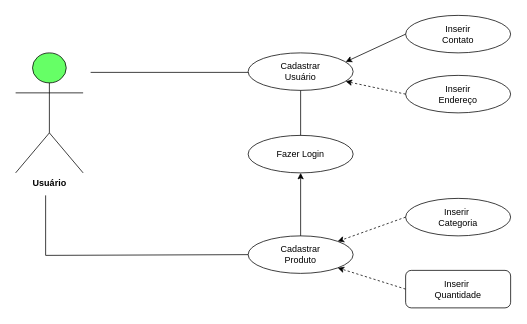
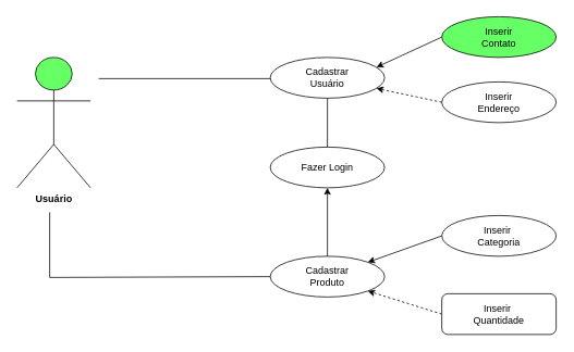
  <mxCell id="0" />
  <mxCell id="1" parent="0" />
  <mxCell id="2" value="&lt;b&gt;Usuário&lt;/b&gt;" style="shape=umlActor;verticalLabelPosition=bottom;verticalAlign=top;html=1;outlineConnect=0;fillColor=#66FF66;" vertex="1" parent="1"><mxGeometry x="20" y="70" width="90" height="160" as="geometry" /></mxCell>
  <mxCell id="3" value="" style="endArrow=none;html=1;" edge="1" parent="1"><mxGeometry width="50" height="50" relative="1" as="geometry"><mxPoint x="120" y="96" as="sourcePoint" /><mxPoint x="350" y="96" as="targetPoint" /></mxGeometry></mxCell>
  <mxCell id="4" value="Cadastrar&lt;br&gt;Usuário" style="ellipse;whiteSpace=wrap;html=1;align=center;" vertex="1" parent="1"><mxGeometry x="330" y="70" width="140" height="50" as="geometry" /></mxCell>
  <mxCell id="5" value="" style="endArrow=none;html=1;entryX=0.5;entryY=1;entryDx=0;entryDy=0;" edge="1" parent="1" target="4"><mxGeometry width="50" height="50" relative="1" as="geometry"><mxPoint x="400" y="220" as="sourcePoint" /><mxPoint x="420" y="140" as="targetPoint" /></mxGeometry></mxCell>
  <mxCell id="6" value="Fazer Login" style="ellipse;whiteSpace=wrap;html=1;align=center;" vertex="1" parent="1"><mxGeometry x="330" y="180" width="140" height="50" as="geometry" /></mxCell>
  <mxCell id="7" style="edgeStyle=orthogonalEdgeStyle;rounded=0;orthogonalLoop=1;jettySize=auto;html=1;entryX=0.5;entryY=1;entryDx=0;entryDy=0;" edge="1" parent="1" source="8" target="6"><mxGeometry relative="1" as="geometry" /></mxCell>
  <mxCell id="8" value="Cadastrar&lt;br&gt;Produto" style="ellipse;whiteSpace=wrap;html=1;align=center;" vertex="1" parent="1"><mxGeometry x="330" y="314" width="140" height="50" as="geometry" /></mxCell>
  <mxCell id="9" value="" style="endArrow=none;html=1;" edge="1" parent="1"><mxGeometry width="50" height="50" relative="1" as="geometry"><mxPoint x="60" y="340" as="sourcePoint" /><mxPoint x="60" y="260" as="targetPoint" /></mxGeometry></mxCell>
  <mxCell id="10" value="" style="endArrow=none;html=1;entryX=0;entryY=0.5;entryDx=0;entryDy=0;" edge="1" parent="1" target="8"><mxGeometry width="50" height="50" relative="1" as="geometry"><mxPoint x="60" y="340" as="sourcePoint" /><mxPoint x="180" y="330" as="targetPoint" /></mxGeometry></mxCell>
- <mxCell id="11" value="Inserir &lt;br&gt;Contato" style="ellipse;whiteSpace=wrap;html=1;align=center;" vertex="1" parent="1"><mxGeometry x="540" y="20" width="140" height="50" as="geometry" /></mxCell>
+ <mxCell id="11" value="Inserir &lt;br&gt;Contato" style="ellipse;whiteSpace=wrap;html=1;align=center;fillColor=#66ff66;" vertex="1" parent="1"><mxGeometry x="540" y="20" width="140" height="50" as="geometry" /></mxCell>
  <mxCell id="12" value="Inserir&lt;br&gt;Endereço" style="ellipse;whiteSpace=wrap;html=1;align=center;" vertex="1" parent="1"><mxGeometry x="540" y="100" width="140" height="50" as="geometry" /></mxCell>
  <mxCell id="13" value="" style="endArrow=classic;html=1;exitX=0;exitY=0.5;exitDx=0;exitDy=0;entryX=0.929;entryY=0.24;entryDx=0;entryDy=0;entryPerimeter=0;" edge="1" parent="1" source="11" target="4"><mxGeometry width="50" height="50" relative="1" as="geometry"><mxPoint x="530" y="150" as="sourcePoint" /><mxPoint x="465" y="82" as="targetPoint" /></mxGeometry></mxCell>
  <mxCell id="14" value="" style="endArrow=classic;html=1;exitX=0;exitY=0.5;exitDx=0;exitDy=0;entryX=0.929;entryY=0.76;entryDx=0;entryDy=0;entryPerimeter=0;dashed=1;" edge="1" parent="1" source="12" target="4"><mxGeometry width="50" height="50" relative="1" as="geometry"><mxPoint x="550" y="55" as="sourcePoint" /><mxPoint x="480" y="105" as="targetPoint" /></mxGeometry></mxCell>
  <mxCell id="15" value="Inserir&amp;nbsp;&lt;br&gt;Categoria" style="ellipse;whiteSpace=wrap;html=1;align=center;" vertex="1" parent="1"><mxGeometry x="540" y="264" width="140" height="50" as="geometry" /></mxCell>
- <mxCell id="16" value="" style="endArrow=classic;html=1;exitX=0;exitY=0.5;exitDx=0;exitDy=0;entryX=1;entryY=0;entryDx=0;entryDy=0;dashed=1;" edge="1" parent="1" source="15" target="8"><mxGeometry width="50" height="50" relative="1" as="geometry"><mxPoint x="550" y="135" as="sourcePoint" /><mxPoint x="472" y="315" as="targetPoint" /></mxGeometry></mxCell>
+ <mxCell id="16" value="" style="endArrow=classic;html=1;exitX=0;exitY=0.5;exitDx=0;exitDy=0;entryX=1;entryY=0;entryDx=0;entryDy=0;" edge="1" parent="1" source="15" target="8"><mxGeometry width="50" height="50" relative="1" as="geometry"><mxPoint x="550" y="135" as="sourcePoint" /><mxPoint x="472" y="315" as="targetPoint" /></mxGeometry></mxCell>
  <mxCell id="17" value="" style="endArrow=classic;html=1;exitX=0;exitY=0.5;exitDx=0;exitDy=0;entryX=1;entryY=1;entryDx=0;entryDy=0;dashed=1;" edge="1" parent="1" source="18" target="8"><mxGeometry width="50" height="50" relative="1" as="geometry"><mxPoint x="540" y="415" as="sourcePoint" /><mxPoint x="473" y="359" as="targetPoint" /></mxGeometry></mxCell>
  <mxCell id="18" value="Inserir&amp;nbsp;&lt;br&gt;Quantidade" style="whiteSpace=wrap;html=1;align=center;rounded=1;" vertex="1" parent="1"><mxGeometry x="540" y="360" width="140" height="50" as="geometry" /></mxCell>
